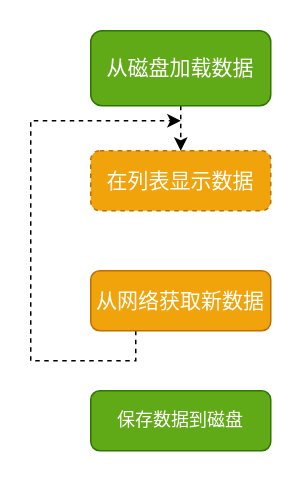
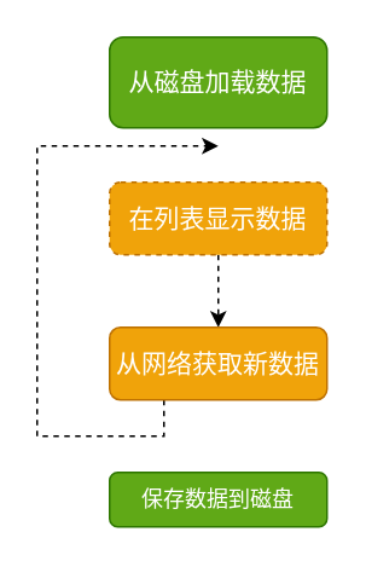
  <mxCell id="0" />
  <mxCell id="1" parent="0" />
- <mxCell id="2" style="edgeStyle=orthogonalEdgeStyle;rounded=0;orthogonalLoop=1;jettySize=auto;html=1;exitX=0.5;exitY=1;exitDx=0;exitDy=0;entryX=0.5;entryY=0;entryDx=0;entryDy=0;fontSize=14;fontColor=#FFFFFF;dashed=1;" edge="1" parent="1" source="3" target="5"><mxGeometry relative="1" as="geometry" /></mxCell>
  <mxCell id="3" value="从磁盘加载数据" style="rounded=1;whiteSpace=wrap;html=1;fontSize=14;glass=0;strokeWidth=1;shadow=0;fillColor=#60a917;strokeColor=#2D7600;fontColor=#ffffff;" parent="1" vertex="1"><mxGeometry x="60" y="20" width="120" height="50" as="geometry" /></mxCell>
+ <mxCell id="4" style="edgeStyle=orthogonalEdgeStyle;rounded=0;orthogonalLoop=1;jettySize=auto;html=1;exitX=0.5;exitY=1;exitDx=0;exitDy=0;entryX=0.5;entryY=0;entryDx=0;entryDy=0;fontSize=14;fontColor=#FFFFFF;dashed=1;" edge="1" parent="1" source="5" target="8"><mxGeometry relative="1" as="geometry" /></mxCell>
  <mxCell id="5" value="在列表显示数据" style="rounded=1;whiteSpace=wrap;html=1;fontSize=14;glass=0;strokeWidth=1;shadow=0;fillColor=#f0a30a;fontColor=#FFFFFF;strokeColor=#BD7000;dashed=1;" parent="1" vertex="1"><mxGeometry x="60" y="100" width="120" height="40" as="geometry" /></mxCell>
- <mxCell id="6" value="保存数据到磁盘" style="rounded=1;whiteSpace=wrap;html=1;fontSize=12;glass=0;strokeWidth=1;shadow=0;fillColor=#60a917;fontColor=#ffffff;strokeColor=#2D7600;" parent="1" vertex="1"><mxGeometry x="60" y="260" width="120" height="40" as="geometry" /></mxCell>
+ <mxCell id="6" value="保存数据到磁盘" style="rounded=1;whiteSpace=wrap;html=1;fontSize=12;glass=0;strokeWidth=1;shadow=0;fillColor=#60a917;fontColor=#ffffff;strokeColor=#2D7600;" parent="1" vertex="1"><mxGeometry x="60" y="260" width="120" height="30" as="geometry" /></mxCell>
  <mxCell id="7" style="edgeStyle=orthogonalEdgeStyle;rounded=0;orthogonalLoop=1;jettySize=auto;html=1;exitX=0.25;exitY=1;exitDx=0;exitDy=0;fontSize=14;fontColor=#FFFFFF;dashed=1;" edge="1" parent="1" source="8"><mxGeometry relative="1" as="geometry"><mxPoint x="120" y="80" as="targetPoint" /><Array as="points"><mxPoint x="90" y="240" /><mxPoint x="20" y="240" /></Array></mxGeometry></mxCell>
  <mxCell id="8" value="从网络获取新数据" style="rounded=1;whiteSpace=wrap;html=1;fontSize=14;glass=0;strokeWidth=1;shadow=0;fontColor=#FFFFFF;fillColor=#f0a30a;strokeColor=#BD7000;" parent="1" vertex="1"><mxGeometry x="60" y="180" width="120" height="40" as="geometry" /></mxCell>
